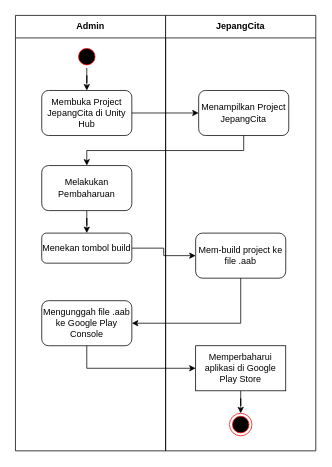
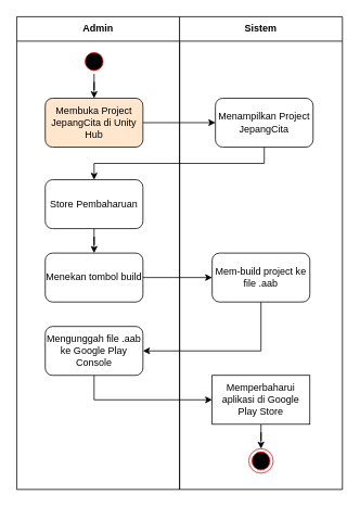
  <mxCell id="0" />
  <mxCell id="1" parent="0" />
  <mxCell id="2" value="Admin" style="swimlane;whiteSpace=wrap;html=1;startSize=30;" parent="1" vertex="1"><mxGeometry x="20" y="20" width="200" height="580" as="geometry" /></mxCell>
  <mxCell id="3" style="edgeStyle=orthogonalEdgeStyle;rounded=0;orthogonalLoop=1;jettySize=auto;html=1;entryX=0.5;entryY=0;entryDx=0;entryDy=0;" parent="2" source="4" target="5" edge="1"><mxGeometry relative="1" as="geometry" /></mxCell>
  <mxCell id="4" value="" style="ellipse;html=1;shape=startState;fillColor=#000000;strokeColor=#ff0000;" parent="2" vertex="1"><mxGeometry x="80" y="40" width="30" height="30" as="geometry" /></mxCell>
- <mxCell id="5" value="Membuka Project JepangCita di Unity Hub" style="rounded=1;whiteSpace=wrap;html=1;" parent="2" vertex="1"><mxGeometry x="35" y="100" width="120" height="60" as="geometry" /></mxCell>
+ <mxCell id="5" value="Membuka Project JepangCita di Unity Hub" style="rounded=1;whiteSpace=wrap;html=1;fillColor=#ffe6cc;" parent="2" vertex="1"><mxGeometry x="35" y="100" width="120" height="60" as="geometry" /></mxCell>
  <mxCell id="6" style="edgeStyle=orthogonalEdgeStyle;rounded=0;orthogonalLoop=1;jettySize=auto;html=1;entryX=0.5;entryY=0;entryDx=0;entryDy=0;" edge="1" parent="2" source="7" target="8"><mxGeometry relative="1" as="geometry" /></mxCell>
- <mxCell id="7" value="Melakukan Pembaharuan" style="whiteSpace=wrap;html=1;rounded=1;" parent="2" vertex="1"><mxGeometry x="35" y="200" width="120" height="60" as="geometry" /></mxCell>
- <mxCell id="8" value="Menekan tombol build" style="whiteSpace=wrap;html=1;rounded=1;" vertex="1" parent="2"><mxGeometry x="35" y="290" width="120" height="40" as="geometry" /></mxCell>
+ <mxCell id="7" value="Store Pembaharuan" style="whiteSpace=wrap;html=1;rounded=1;" parent="2" vertex="1"><mxGeometry x="35" y="200" width="120" height="60" as="geometry" /></mxCell>
+ <mxCell id="8" value="Menekan tombol build" style="whiteSpace=wrap;html=1;rounded=1;" vertex="1" parent="2"><mxGeometry x="35" y="290" width="120" height="60" as="geometry" /></mxCell>
  <mxCell id="9" value="Mengunggah file .aab ke Google Play Console" style="whiteSpace=wrap;html=1;rounded=1;" vertex="1" parent="2"><mxGeometry x="35" y="380" width="120" height="60" as="geometry" /></mxCell>
- <mxCell id="10" value="JepangCita" style="swimlane;whiteSpace=wrap;html=1;startSize=30;" parent="1" vertex="1"><mxGeometry x="220" y="20" width="200" height="580" as="geometry" /></mxCell>
+ <mxCell id="10" value="Sistem" style="swimlane;whiteSpace=wrap;html=1;startSize=30;" parent="1" vertex="1"><mxGeometry x="220" y="20" width="200" height="580" as="geometry" /></mxCell>
  <mxCell id="11" value="Menampilkan Project JepangCita" style="whiteSpace=wrap;html=1;rounded=1;" parent="10" vertex="1"><mxGeometry x="44" y="100" width="120" height="60" as="geometry" /></mxCell>
  <mxCell id="12" value="" style="ellipse;html=1;shape=endState;fillColor=#000000;strokeColor=#ff0000;" parent="10" vertex="1"><mxGeometry x="85" y="530" width="30" height="30" as="geometry" /></mxCell>
  <mxCell id="13" value="Mem-build project ke file .aab" style="whiteSpace=wrap;html=1;rounded=1;" vertex="1" parent="10"><mxGeometry x="40" y="290" width="120" height="60" as="geometry" /></mxCell>
  <mxCell id="14" style="edgeStyle=orthogonalEdgeStyle;rounded=0;orthogonalLoop=1;jettySize=auto;html=1;entryX=0.5;entryY=0;entryDx=0;entryDy=0;" edge="1" parent="10" source="15" target="12"><mxGeometry relative="1" as="geometry" /></mxCell>
  <mxCell id="15" value="Memperbaharui aplikasi di Google Play Store" style="whiteSpace=wrap;html=1;rounded=0;" vertex="1" parent="10"><mxGeometry x="40" y="440" width="120" height="60" as="geometry" /></mxCell>
  <mxCell id="16" value="" style="edgeStyle=orthogonalEdgeStyle;rounded=0;orthogonalLoop=1;jettySize=auto;html=1;exitX=1;exitY=0.5;exitDx=0;exitDy=0;" parent="1" source="5" target="11" edge="1"><mxGeometry relative="1" as="geometry"><mxPoint x="190" y="150.029" as="sourcePoint" /></mxGeometry></mxCell>
  <mxCell id="17" style="edgeStyle=orthogonalEdgeStyle;rounded=0;orthogonalLoop=1;jettySize=auto;html=1;exitX=0.5;exitY=1;exitDx=0;exitDy=0;entryX=0.5;entryY=0;entryDx=0;entryDy=0;" parent="1" source="11" target="7" edge="1"><mxGeometry relative="1" as="geometry" /></mxCell>
  <mxCell id="18" style="edgeStyle=orthogonalEdgeStyle;rounded=0;orthogonalLoop=1;jettySize=auto;html=1;entryX=0;entryY=0.5;entryDx=0;entryDy=0;" edge="1" parent="1" source="8" target="13"><mxGeometry relative="1" as="geometry" /></mxCell>
  <mxCell id="19" style="edgeStyle=orthogonalEdgeStyle;rounded=0;orthogonalLoop=1;jettySize=auto;html=1;entryX=1;entryY=0.5;entryDx=0;entryDy=0;exitX=0.5;exitY=1;exitDx=0;exitDy=0;" edge="1" parent="1" source="13" target="9"><mxGeometry relative="1" as="geometry" /></mxCell>
  <mxCell id="20" style="edgeStyle=orthogonalEdgeStyle;rounded=0;orthogonalLoop=1;jettySize=auto;html=1;entryX=0;entryY=0.5;entryDx=0;entryDy=0;exitX=0.5;exitY=1;exitDx=0;exitDy=0;" edge="1" parent="1" source="9" target="15"><mxGeometry relative="1" as="geometry" /></mxCell>
